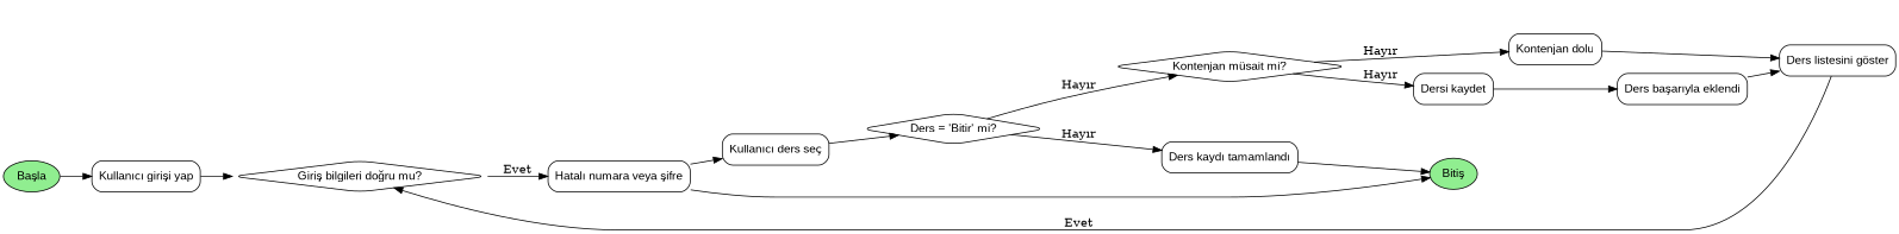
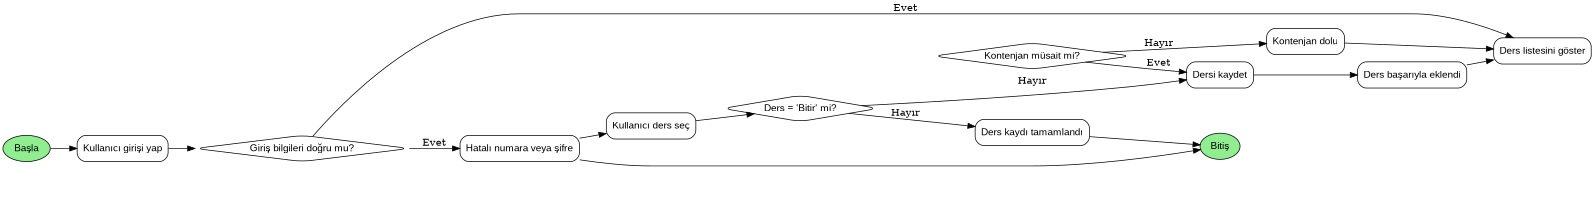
  digraph {
    rankdir=LR
    node [fontname=Arial shape=rectangle style=rounded]
    n1 [fillcolor=lightgreen label="Başla" shape=ellipse style=filled]
    n2 [label="Kullanıcı girişi yap"]
    n3 [label="Giriş bilgileri doğru mu?" shape=diamond]
    n4 [label="Ders listesini göster"]
    n5 [label="Hatalı numara veya şifre"]
    n6 [label="Kullanıcı ders seç"]
    n7 [fillcolor=lightgreen label="Bitiş" shape=ellipse style=filled]
    n8 [label="Ders = 'Bitir' mi?" shape=diamond]
    n9 [label="Kontenjan müsait mi?" shape=diamond]
    n10 [label="Ders kaydı tamamlandı"]
    n11 [label="Dersi kaydet"]
    n12 [label="Kontenjan dolu"]
    n13 [label="Ders başarıyla eklendi"]
    n1 -> n2
    n2 -> n3
-   n4 -> n3 [label=Evet]
+   n3 -> n4 [label=Evet]
    n3 -> n5 [label=Evet]
    n5 -> n6
    n5 -> n7
    n6 -> n8
-   n8 -> n9 [label="Hayır"]
+   n8 -> n11 [label="Hayır"]
    n8 -> n10 [label="Hayır"]
-   n9 -> n11 [label="Hayır"]
+   n9 -> n11 [label=Evet]
    n9 -> n12 [label="Hayır"]
    n10 -> n7
    n11 -> n13
    n12 -> n4
    n13 -> n4
  }
